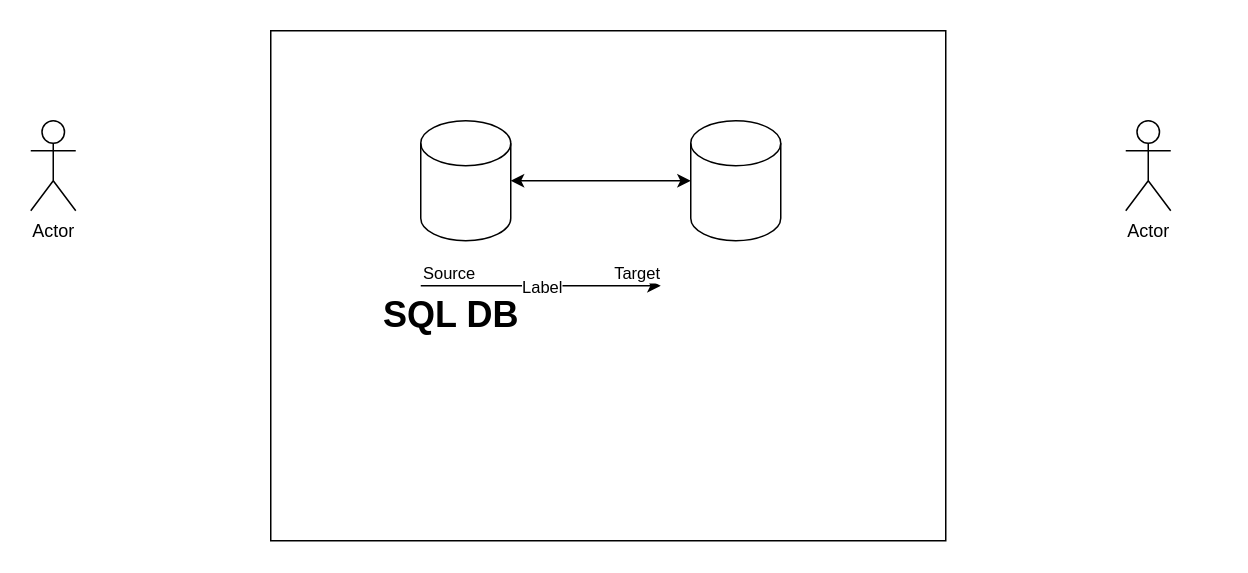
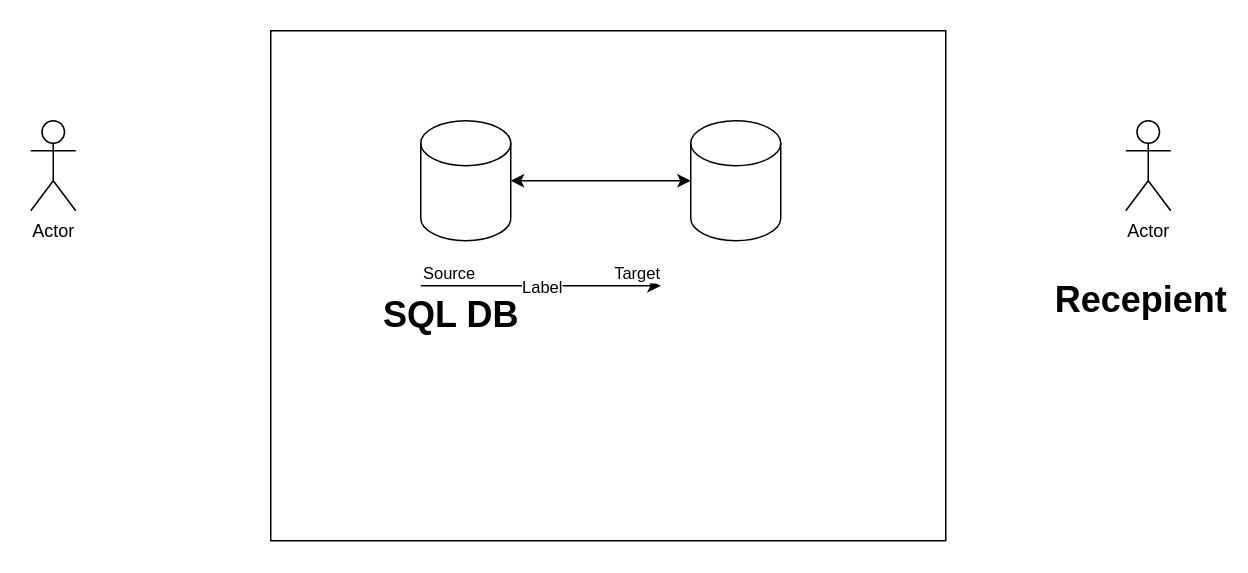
  <mxCell id="0" />
  <mxCell id="1" parent="0" />
  <mxCell id="2" value="" style="rounded=0;whiteSpace=wrap;html=1;labelBackgroundColor=default;verticalAlign=bottom;" vertex="1" parent="1"><mxGeometry x="180" y="20" width="450" height="340" as="geometry" /></mxCell>
  <mxCell id="3" value="Actor" style="shape=umlActor;verticalLabelPosition=bottom;verticalAlign=top;html=1;outlineConnect=0;" vertex="1" parent="1"><mxGeometry x="20" y="80" width="30" height="60" as="geometry" /></mxCell>
  <mxCell id="4" value="Actor" style="shape=umlActor;verticalLabelPosition=bottom;verticalAlign=top;html=1;outlineConnect=0;" vertex="1" parent="1"><mxGeometry x="750" y="80" width="30" height="60" as="geometry" /></mxCell>
  <mxCell id="5" value="" style="shape=cylinder3;whiteSpace=wrap;html=1;boundedLbl=1;backgroundOutline=1;size=15;" vertex="1" parent="1"><mxGeometry x="280" y="80" width="60" height="80" as="geometry" /></mxCell>
  <mxCell id="6" value="SQL DB" style="text;strokeColor=none;fillColor=none;html=1;fontSize=24;fontStyle=1;verticalAlign=middle;align=center;" vertex="1" parent="1"><mxGeometry x="250" y="180" width="100" height="60" as="geometry" /></mxCell>
  <mxCell id="7" value="" style="shape=cylinder3;whiteSpace=wrap;html=1;boundedLbl=1;backgroundOutline=1;size=15;" vertex="1" parent="1"><mxGeometry x="460" y="80" width="60" height="80" as="geometry" /></mxCell>
+ <mxCell id="8" value="Recepient" style="text;strokeColor=none;fillColor=none;html=1;fontSize=24;fontStyle=1;verticalAlign=middle;align=center;" vertex="1" parent="1"><mxGeometry x="710" y="180" width="100" height="40" as="geometry" /></mxCell>
  <mxCell id="9" value="" style="endArrow=classic;html=1;rounded=0;" edge="1" parent="1"><mxGeometry relative="1" as="geometry"><mxPoint x="280" y="190" as="sourcePoint" /><mxPoint x="440" y="190" as="targetPoint" /></mxGeometry></mxCell>
  <mxCell id="10" value="Label" style="edgeLabel;resizable=0;html=1;align=center;verticalAlign=middle;" connectable="0" vertex="1" parent="9"><mxGeometry relative="1" as="geometry" /></mxCell>
  <mxCell id="11" value="Source" style="edgeLabel;resizable=0;html=1;align=left;verticalAlign=bottom;" connectable="0" vertex="1" parent="9"><mxGeometry x="-1" relative="1" as="geometry" /></mxCell>
  <mxCell id="12" value="Target" style="edgeLabel;resizable=0;html=1;align=right;verticalAlign=bottom;" connectable="0" vertex="1" parent="9"><mxGeometry x="1" relative="1" as="geometry" /></mxCell>
  <mxCell id="13" value="" style="endArrow=classic;startArrow=classic;html=1;rounded=0;" edge="1" parent="1" source="5" target="7"><mxGeometry width="50" height="50" relative="1" as="geometry"><mxPoint x="330" y="210" as="sourcePoint" /><mxPoint x="380" y="160" as="targetPoint" /></mxGeometry></mxCell>
